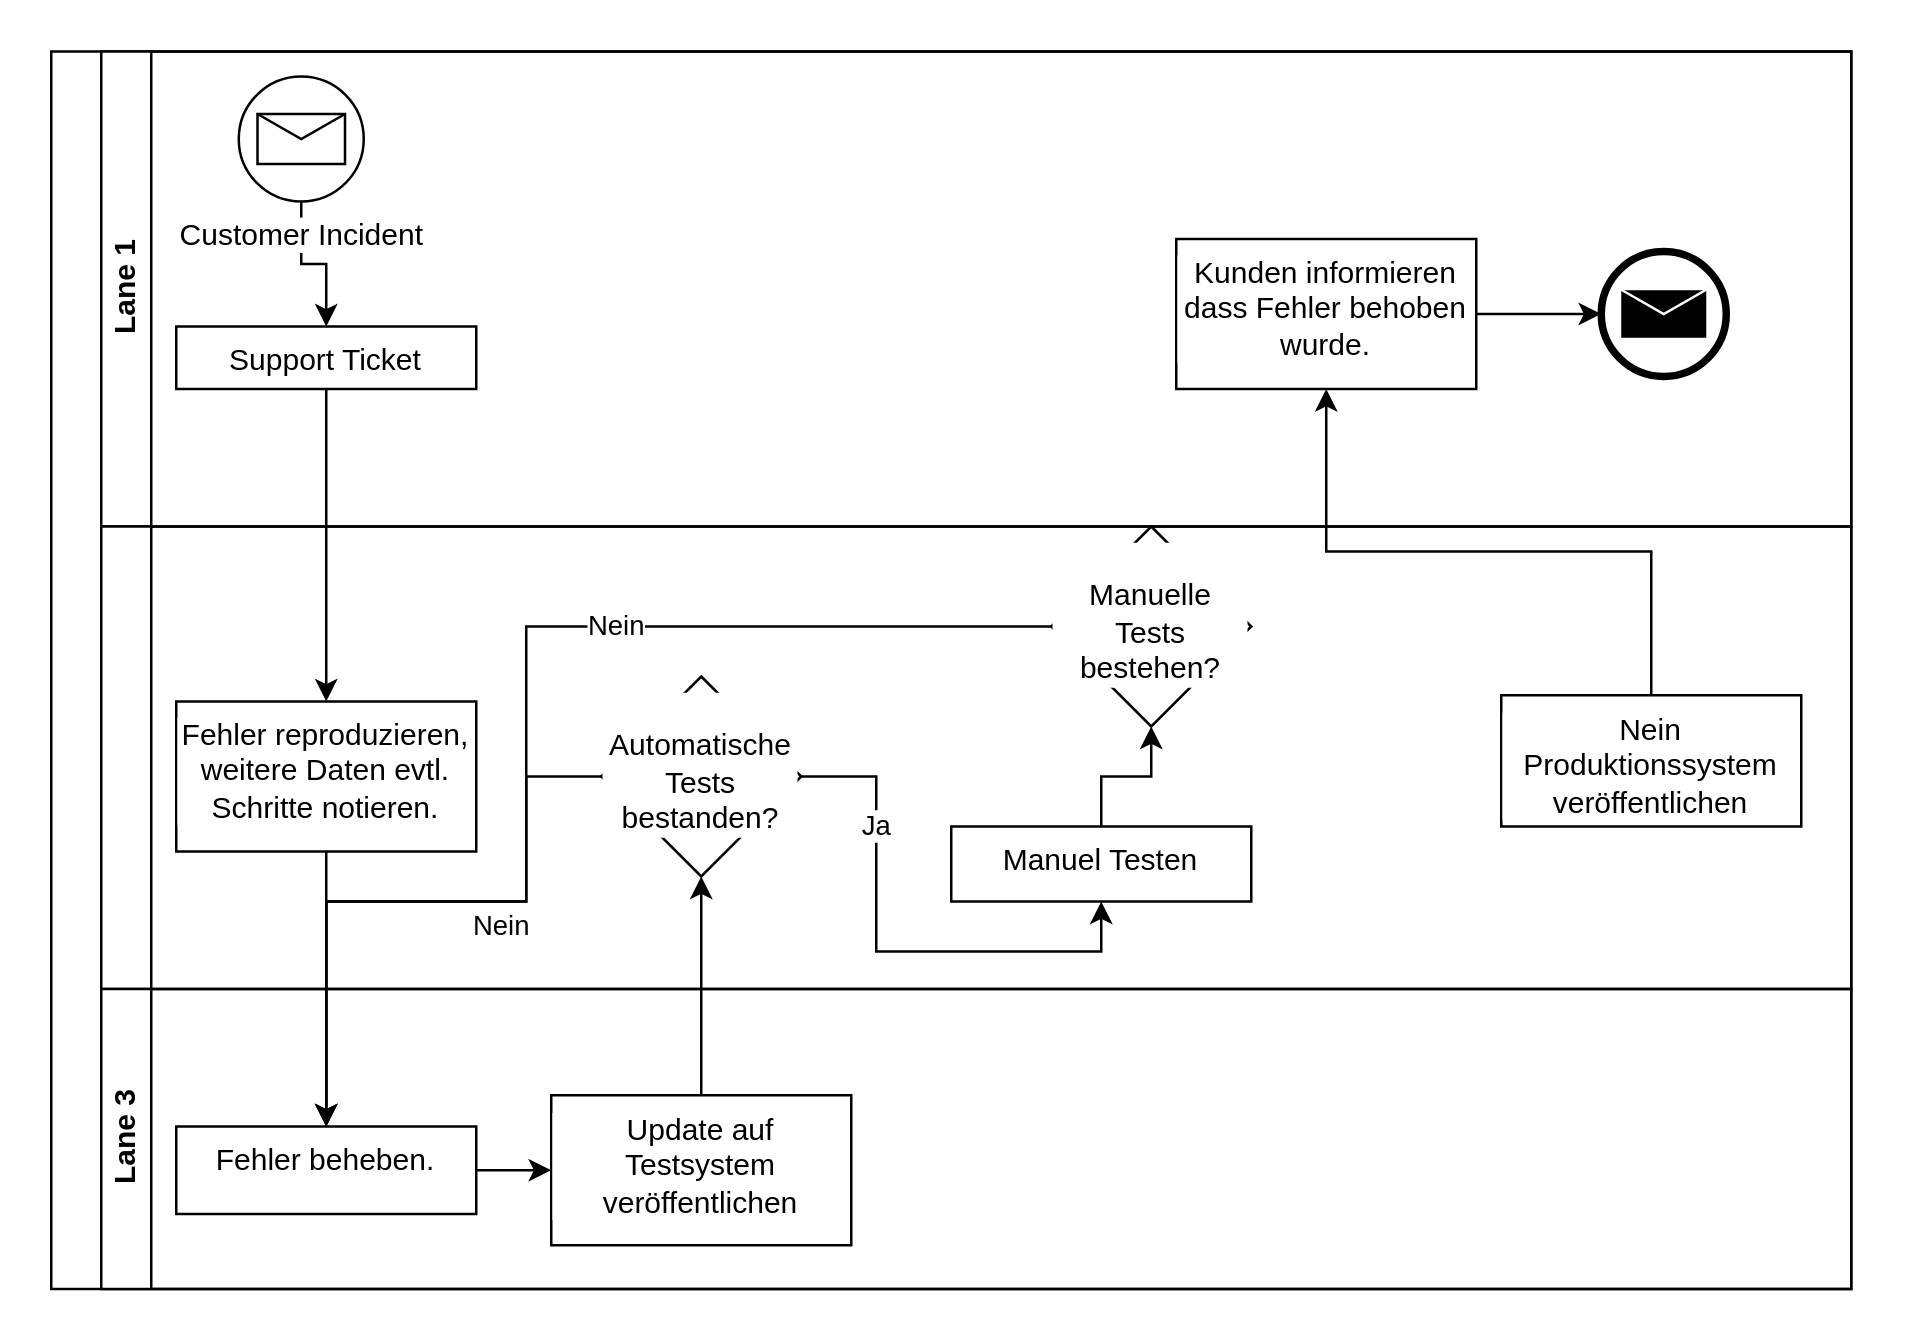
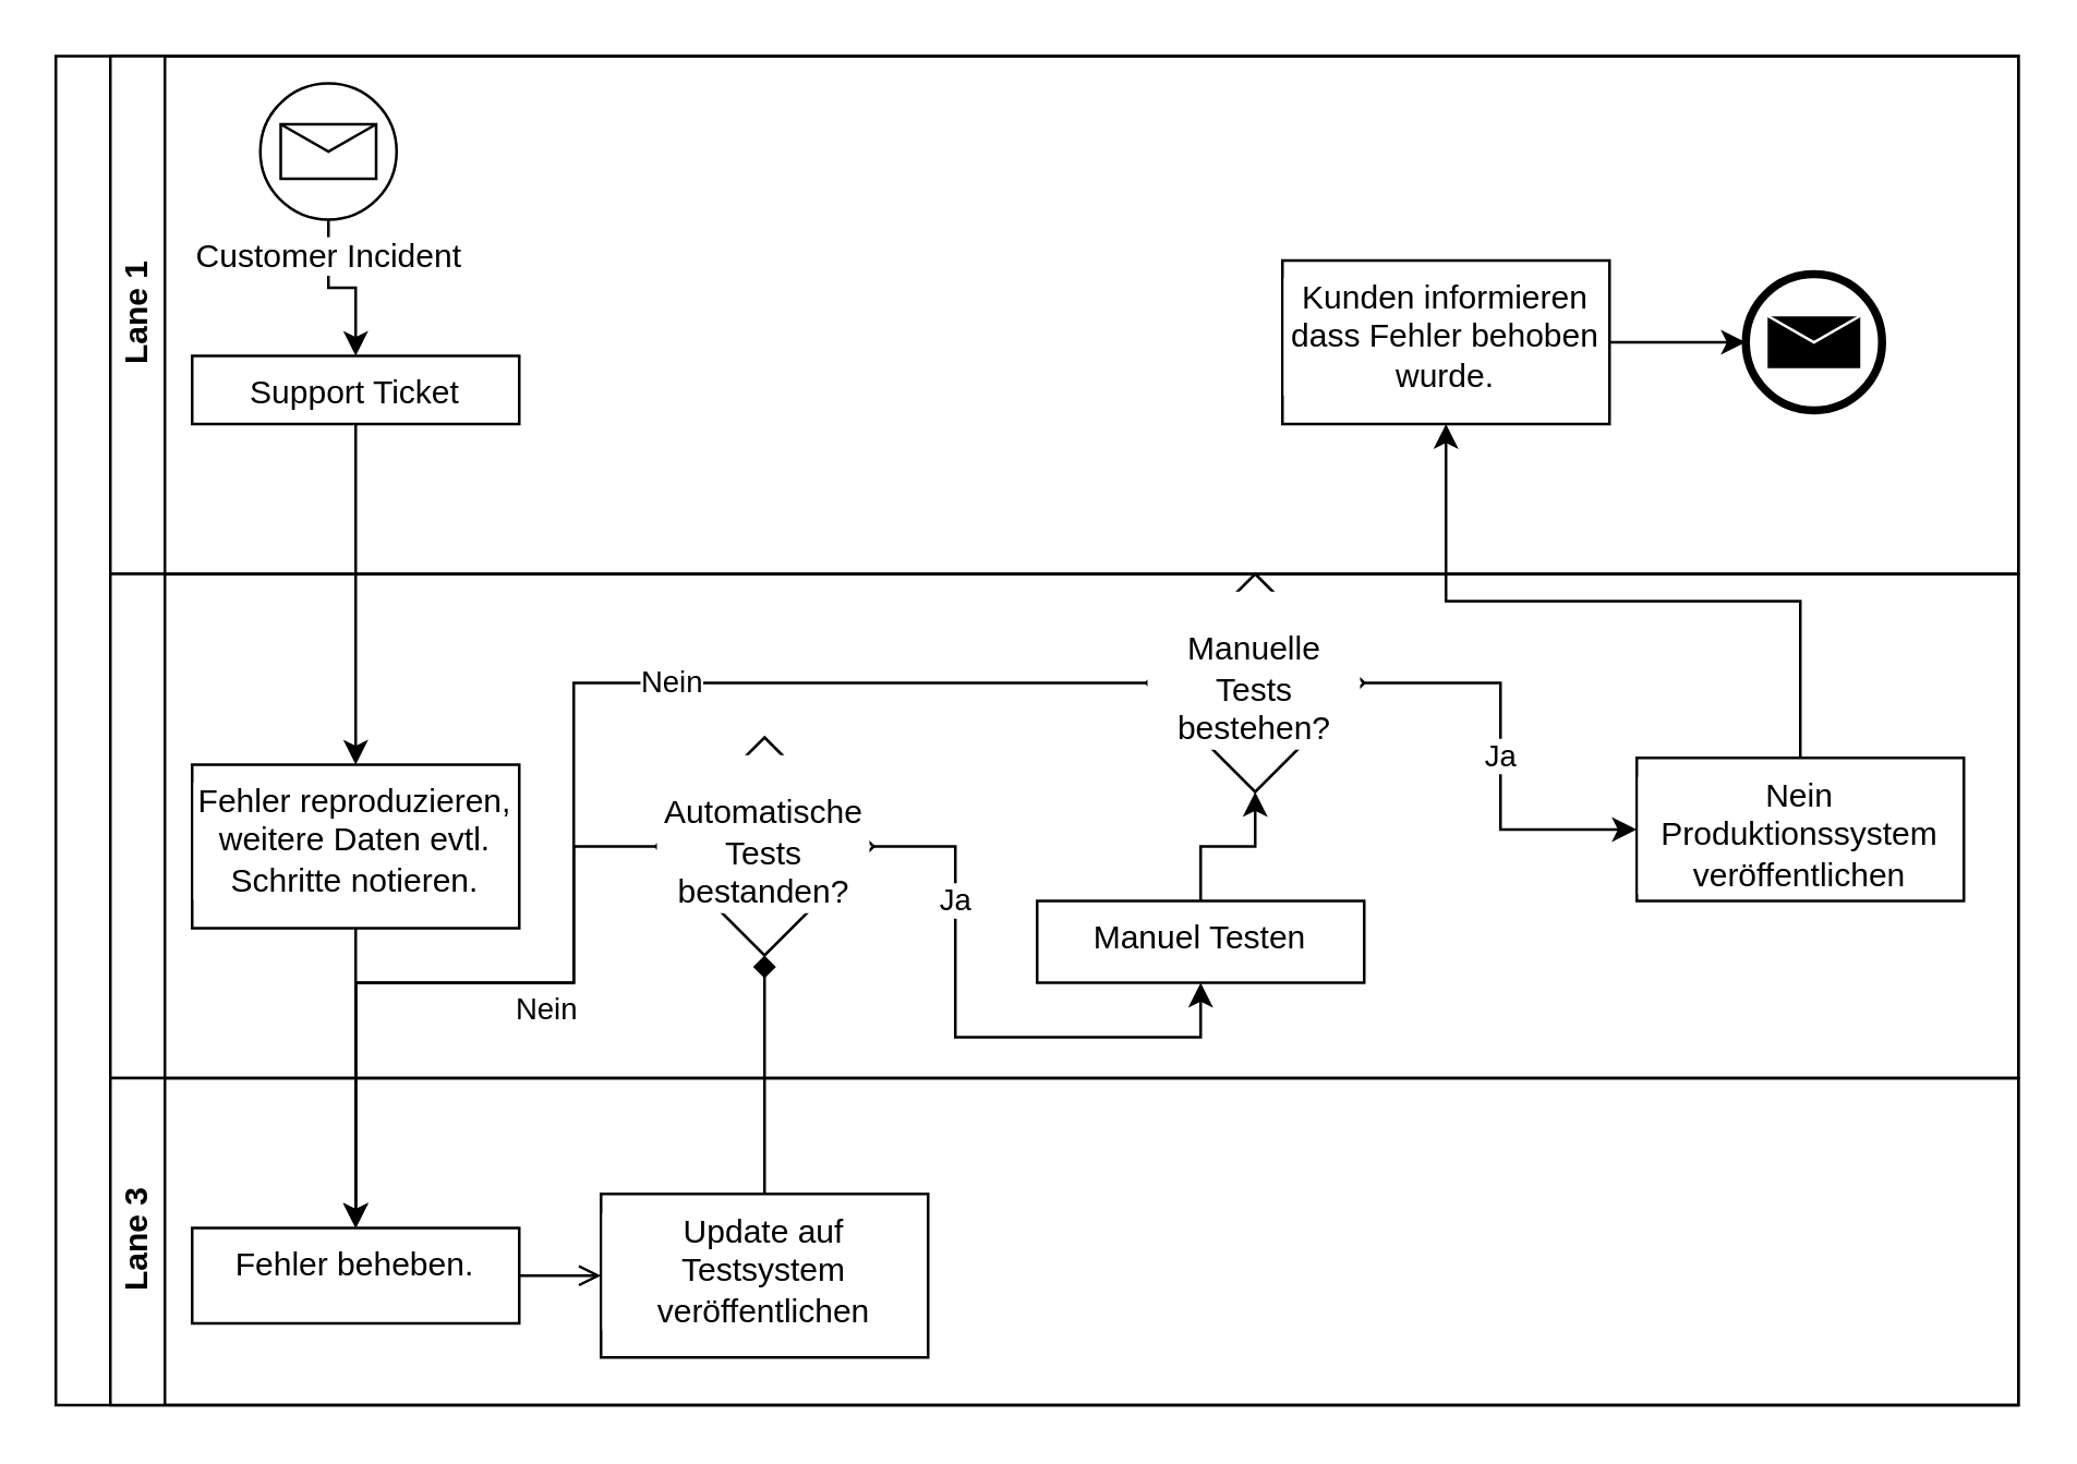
  <mxCell id="0" />
  <mxCell id="1" parent="0" />
  <mxCell id="2" value="" style="swimlane;html=1;childLayout=stackLayout;resizeParent=1;resizeParentMax=0;horizontal=0;startSize=20;horizontalStack=0;whiteSpace=wrap;" vertex="1" parent="1"><mxGeometry x="20" y="20" width="720" height="495" as="geometry" /></mxCell>
  <mxCell id="3" value="Lane 1" style="swimlane;html=1;startSize=20;horizontal=0;" vertex="1" parent="2"><mxGeometry x="20" width="700" height="190" as="geometry" /></mxCell>
  <mxCell id="4" value="" style="edgeStyle=orthogonalEdgeStyle;rounded=0;orthogonalLoop=1;jettySize=auto;html=1;" edge="1" parent="3" source="5" target="6"><mxGeometry relative="1" as="geometry" /></mxCell>
  <mxCell id="5" value="&lt;meta charset=&quot;utf-8&quot;&gt;&lt;span style=&quot;color: rgb(0, 0, 0); font-family: Helvetica; font-size: 12px; font-style: normal; font-variant-ligatures: normal; font-variant-caps: normal; font-weight: 400; letter-spacing: normal; orphans: 2; text-align: center; text-indent: 0px; text-transform: none; widows: 2; word-spacing: 0px; -webkit-text-stroke-width: 0px; background-color: rgb(255, 255, 255); text-decoration-thickness: initial; text-decoration-style: initial; text-decoration-color: initial; float: none; display: inline !important;&quot;&gt;Customer Incident&lt;/span&gt;" style="points=[[0.145,0.145,0],[0.5,0,0],[0.855,0.145,0],[1,0.5,0],[0.855,0.855,0],[0.5,1,0],[0.145,0.855,0],[0,0.5,0]];shape=mxgraph.bpmn.event;html=1;verticalLabelPosition=bottom;labelBackgroundColor=#ffffff;verticalAlign=top;align=center;perimeter=ellipsePerimeter;outlineConnect=0;aspect=fixed;outline=standard;symbol=message;" vertex="1" parent="3"><mxGeometry x="55" y="10" width="50" height="50" as="geometry" /></mxCell>
  <mxCell id="6" value="Support Ticket" style="whiteSpace=wrap;html=1;verticalAlign=top;labelBackgroundColor=#ffffff;" vertex="1" parent="3"><mxGeometry x="30" y="110" width="120" height="25" as="geometry" /></mxCell>
  <mxCell id="7" style="edgeStyle=orthogonalEdgeStyle;rounded=0;orthogonalLoop=1;jettySize=auto;html=1;entryX=0;entryY=0.5;entryDx=0;entryDy=0;entryPerimeter=0;" edge="1" parent="3" source="8" target="9"><mxGeometry relative="1" as="geometry" /></mxCell>
  <mxCell id="8" value="Kunden informieren dass Fehler behoben wurde." style="whiteSpace=wrap;html=1;verticalAlign=top;labelBackgroundColor=#ffffff;" vertex="1" parent="3"><mxGeometry x="430" y="75" width="120" height="60" as="geometry" /></mxCell>
  <mxCell id="9" value="" style="points=[[0.145,0.145,0],[0.5,0,0],[0.855,0.145,0],[1,0.5,0],[0.855,0.855,0],[0.5,1,0],[0.145,0.855,0],[0,0.5,0]];shape=mxgraph.bpmn.event;html=1;verticalLabelPosition=bottom;labelBackgroundColor=#ffffff;verticalAlign=top;align=center;perimeter=ellipsePerimeter;outlineConnect=0;aspect=fixed;outline=end;symbol=message;" vertex="1" parent="3"><mxGeometry x="600" y="80" width="50" height="50" as="geometry" /></mxCell>
  <mxCell id="10" value="" style="swimlane;html=1;startSize=20;horizontal=0;" vertex="1" parent="2"><mxGeometry x="20" y="190" width="700" height="185" as="geometry" /></mxCell>
  <mxCell id="11" value="Fehler reproduzieren, weitere Daten evtl. Schritte notieren." style="whiteSpace=wrap;html=1;verticalAlign=top;labelBackgroundColor=#ffffff;" vertex="1" parent="10"><mxGeometry x="30" y="70" width="120" height="60" as="geometry" /></mxCell>
  <mxCell id="12" value="Nein" style="edgeStyle=orthogonalEdgeStyle;rounded=0;orthogonalLoop=1;jettySize=auto;html=1;exitX=0;exitY=0.5;exitDx=0;exitDy=0;" edge="1" parent="10" source="14"><mxGeometry x="-0.28" y="10" relative="1" as="geometry"><mxPoint x="90" y="240" as="targetPoint" /><Array as="points"><mxPoint x="170" y="100" /><mxPoint x="170" y="150" /><mxPoint x="90" y="150" /></Array><mxPoint as="offset" /></mxGeometry></mxCell>
  <mxCell id="13" value="Ja" style="edgeStyle=orthogonalEdgeStyle;rounded=0;orthogonalLoop=1;jettySize=auto;html=1;entryX=0.5;entryY=1;entryDx=0;entryDy=0;" edge="1" parent="10" source="14" target="16"><mxGeometry x="-0.524" relative="1" as="geometry"><mxPoint as="offset" /></mxGeometry></mxCell>
  <mxCell id="14" value="&lt;br&gt;Automatische Tests bestanden?" style="rhombus;whiteSpace=wrap;html=1;verticalAlign=top;labelBackgroundColor=#ffffff;" vertex="1" parent="10"><mxGeometry x="200" y="60" width="80" height="80" as="geometry" /></mxCell>
  <mxCell id="15" value="" style="edgeStyle=orthogonalEdgeStyle;rounded=0;orthogonalLoop=1;jettySize=auto;html=1;" edge="1" parent="10" source="16" target="17"><mxGeometry relative="1" as="geometry" /></mxCell>
  <mxCell id="16" value="Manuel Testen" style="whiteSpace=wrap;html=1;verticalAlign=top;labelBackgroundColor=#ffffff;" vertex="1" parent="10"><mxGeometry x="340" y="120" width="120" height="30" as="geometry" /></mxCell>
  <mxCell id="17" value="&lt;br&gt;Manuelle Tests bestehen?" style="rhombus;whiteSpace=wrap;html=1;verticalAlign=top;labelBackgroundColor=#ffffff;" vertex="1" parent="10"><mxGeometry x="380" width="80" height="80" as="geometry" /></mxCell>
  <mxCell id="18" value="Nein Produktionssystem veröffentlichen" style="whiteSpace=wrap;html=1;verticalAlign=top;labelBackgroundColor=#ffffff;" vertex="1" parent="10"><mxGeometry x="560" y="67.5" width="120" height="52.5" as="geometry" /></mxCell>
+ <mxCell id="19" value="Ja" style="edgeStyle=orthogonalEdgeStyle;rounded=0;orthogonalLoop=1;jettySize=auto;html=1;" edge="1" parent="10" source="17" target="18"><mxGeometry relative="1" as="geometry" /></mxCell>
  <mxCell id="20" value="Lane 3" style="swimlane;html=1;startSize=20;horizontal=0;" vertex="1" parent="2"><mxGeometry x="20" y="375" width="700" height="120" as="geometry" /></mxCell>
- <mxCell id="21" value="" style="edgeStyle=orthogonalEdgeStyle;rounded=0;orthogonalLoop=1;jettySize=auto;html=1;" edge="1" parent="20" source="22" target="23"><mxGeometry relative="1" as="geometry" /></mxCell>
+ <mxCell id="21" value="" style="edgeStyle=orthogonalEdgeStyle;rounded=0;orthogonalLoop=1;jettySize=auto;html=1;endArrow=open;" edge="1" parent="20" source="22" target="23"><mxGeometry relative="1" as="geometry" /></mxCell>
  <mxCell id="22" value="Fehler beheben." style="whiteSpace=wrap;html=1;verticalAlign=top;labelBackgroundColor=#ffffff;" vertex="1" parent="20"><mxGeometry x="30" y="55" width="120" height="35" as="geometry" /></mxCell>
  <mxCell id="23" value="Update auf Testsystem veröffentlichen" style="whiteSpace=wrap;html=1;verticalAlign=top;labelBackgroundColor=#ffffff;" vertex="1" parent="20"><mxGeometry x="180" y="42.5" width="120" height="60" as="geometry" /></mxCell>
  <mxCell id="24" value="" style="edgeStyle=orthogonalEdgeStyle;rounded=0;orthogonalLoop=1;jettySize=auto;html=1;" edge="1" parent="2" source="6" target="11"><mxGeometry relative="1" as="geometry" /></mxCell>
  <mxCell id="25" style="edgeStyle=orthogonalEdgeStyle;rounded=0;orthogonalLoop=1;jettySize=auto;html=1;" edge="1" parent="2" source="11" target="22"><mxGeometry relative="1" as="geometry" /></mxCell>
- <mxCell id="26" value="" style="edgeStyle=orthogonalEdgeStyle;rounded=0;orthogonalLoop=1;jettySize=auto;html=1;" edge="1" parent="2" source="23" target="14"><mxGeometry relative="1" as="geometry" /></mxCell>
+ <mxCell id="26" value="" style="edgeStyle=orthogonalEdgeStyle;rounded=0;orthogonalLoop=1;jettySize=auto;html=1;endArrow=diamond;" edge="1" parent="2" source="23" target="14"><mxGeometry relative="1" as="geometry" /></mxCell>
  <mxCell id="27" style="edgeStyle=orthogonalEdgeStyle;rounded=0;orthogonalLoop=1;jettySize=auto;html=1;entryX=0.5;entryY=1;entryDx=0;entryDy=0;" edge="1" parent="2" source="18" target="8"><mxGeometry relative="1" as="geometry"><Array as="points"><mxPoint x="640" y="200" /><mxPoint x="510" y="200" /></Array></mxGeometry></mxCell>
  <mxCell id="28" style="edgeStyle=orthogonalEdgeStyle;rounded=0;orthogonalLoop=1;jettySize=auto;html=1;" edge="1" parent="1" source="17"><mxGeometry relative="1" as="geometry"><mxPoint x="130" y="450" as="targetPoint" /><Array as="points"><mxPoint x="210" y="250" /><mxPoint x="210" y="360" /><mxPoint x="130" y="360" /></Array></mxGeometry></mxCell>
  <mxCell id="29" value="Nein" style="edgeLabel;html=1;align=center;verticalAlign=middle;resizable=0;points=[];" vertex="1" connectable="0" parent="28"><mxGeometry x="-0.286" y="-1" relative="1" as="geometry"><mxPoint as="offset" /></mxGeometry></mxCell>
